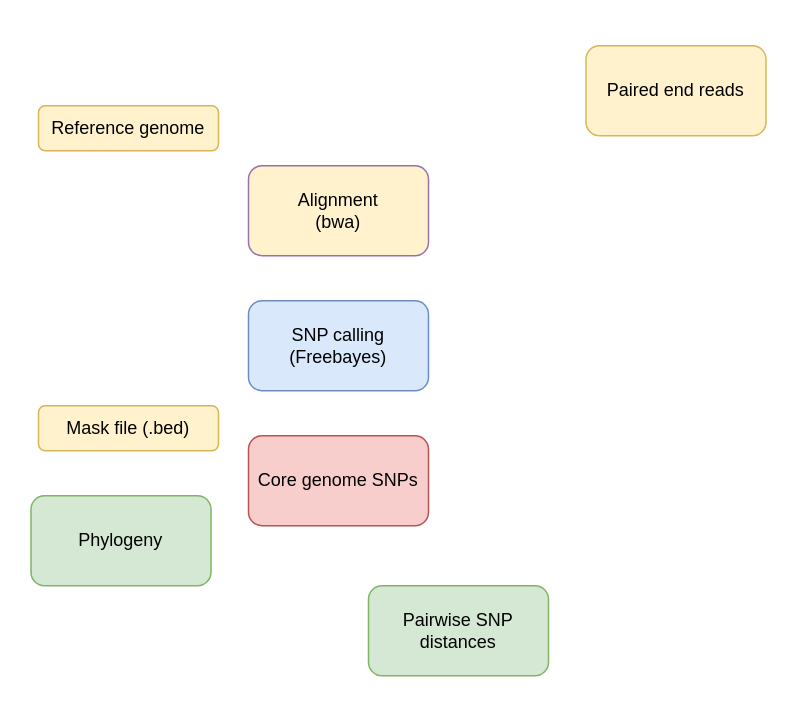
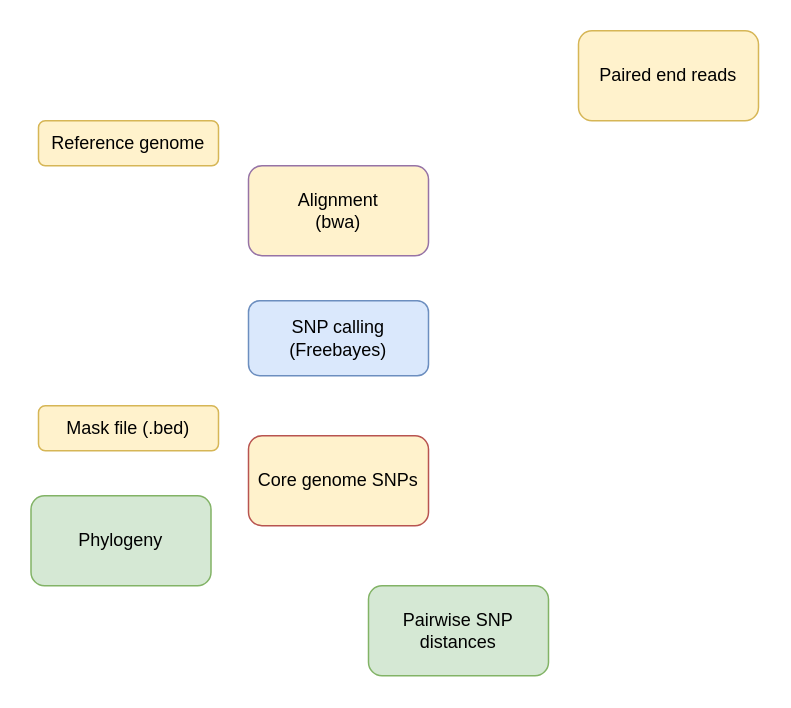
  <mxCell id="0" />
  <mxCell id="1" parent="0" />
- <mxCell id="2" value="Paired end reads" style="rounded=1;whiteSpace=wrap;html=1;fillColor=#fff2cc;strokeColor=#d6b656;" vertex="1" parent="1"><mxGeometry x="390" y="30" width="120" height="60" as="geometry" /></mxCell>
+ <mxCell id="2" value="Paired end reads" style="rounded=1;whiteSpace=wrap;html=1;fillColor=#fff2cc;strokeColor=#d6b656;" vertex="1" parent="1"><mxGeometry x="385" y="20" width="120" height="60" as="geometry" /></mxCell>
  <mxCell id="3" value="&lt;div&gt;Alignment&lt;/div&gt;&lt;div&gt;(bwa)&lt;br&gt;&lt;/div&gt;" style="rounded=1;whiteSpace=wrap;html=1;fillColor=#fff2cc;strokeColor=#9673a6;" vertex="1" parent="1"><mxGeometry x="165" y="110" width="120" height="60" as="geometry" /></mxCell>
- <mxCell id="4" value="Reference genome" style="rounded=1;whiteSpace=wrap;html=1;fillColor=#fff2cc;strokeColor=#d6b656;" vertex="1" parent="1"><mxGeometry y="70" width="120" height="30" as="geometry" x="25" /></mxCell>
- <mxCell id="5" value="SNP calling (Freebayes)" style="rounded=1;whiteSpace=wrap;html=1;fillColor=#dae8fc;strokeColor=#6c8ebf;" vertex="1" parent="1"><mxGeometry x="165" y="200" width="120" height="60" as="geometry" /></mxCell>
- <mxCell id="6" value="Core genome SNPs" style="rounded=1;whiteSpace=wrap;html=1;fillColor=#f8cecc;strokeColor=#b85450;" vertex="1" parent="1"><mxGeometry x="165" y="290" width="120" height="60" as="geometry" /></mxCell>
+ <mxCell id="4" value="Reference genome" style="rounded=1;whiteSpace=wrap;html=1;fillColor=#fff2cc;strokeColor=#d6b656;" vertex="1" parent="1"><mxGeometry x="25" y="80" width="120" height="30" as="geometry" /></mxCell>
+ <mxCell id="5" value="SNP calling (Freebayes)" style="rounded=1;whiteSpace=wrap;html=1;fillColor=#dae8fc;strokeColor=#6c8ebf;" vertex="1" parent="1"><mxGeometry x="165" y="200" width="120" height="50" as="geometry" /></mxCell>
+ <mxCell id="6" value="Core genome SNPs" style="rounded=1;whiteSpace=wrap;html=1;fillColor=#fff2cc;strokeColor=#b85450;" vertex="1" parent="1"><mxGeometry x="165" y="290" width="120" height="60" as="geometry" /></mxCell>
  <mxCell id="7" value="Phylogeny" style="rounded=1;whiteSpace=wrap;html=1;fillColor=#d5e8d4;strokeColor=#82b366;" vertex="1" parent="1"><mxGeometry x="20" y="330" width="120" height="60" as="geometry" /></mxCell>
  <mxCell id="8" value="Pairwise SNP distances" style="rounded=1;whiteSpace=wrap;html=1;fillColor=#d5e8d4;strokeColor=#82b366;" vertex="1" parent="1"><mxGeometry x="245" y="390" width="120" height="60" as="geometry" /></mxCell>
  <mxCell id="9" value="Mask file (.bed)" style="rounded=1;whiteSpace=wrap;html=1;fillColor=#fff2cc;strokeColor=#d6b656;" vertex="1" parent="1"><mxGeometry y="270" width="120" height="30" as="geometry" x="25" /></mxCell>
